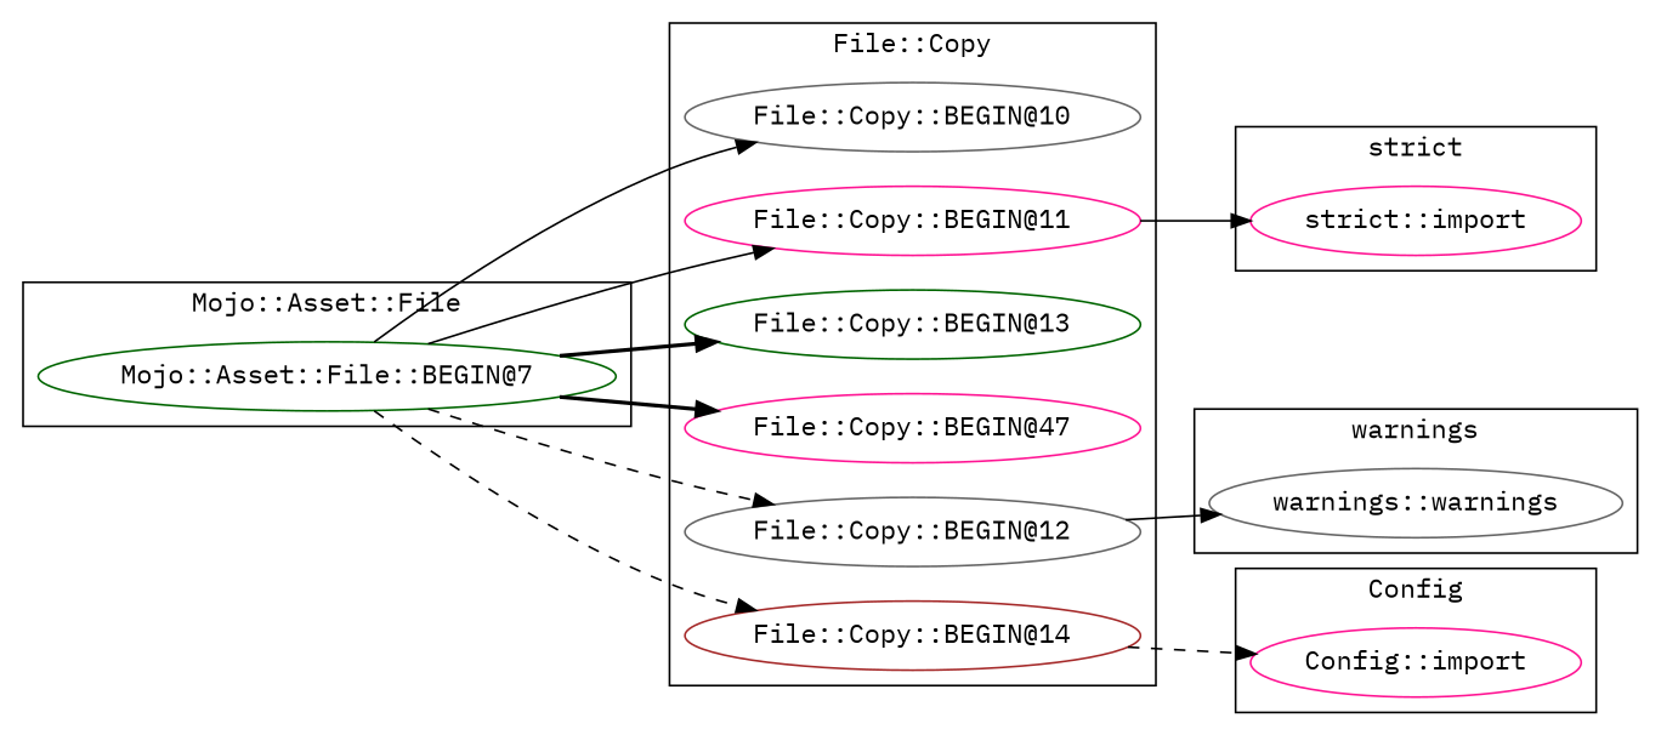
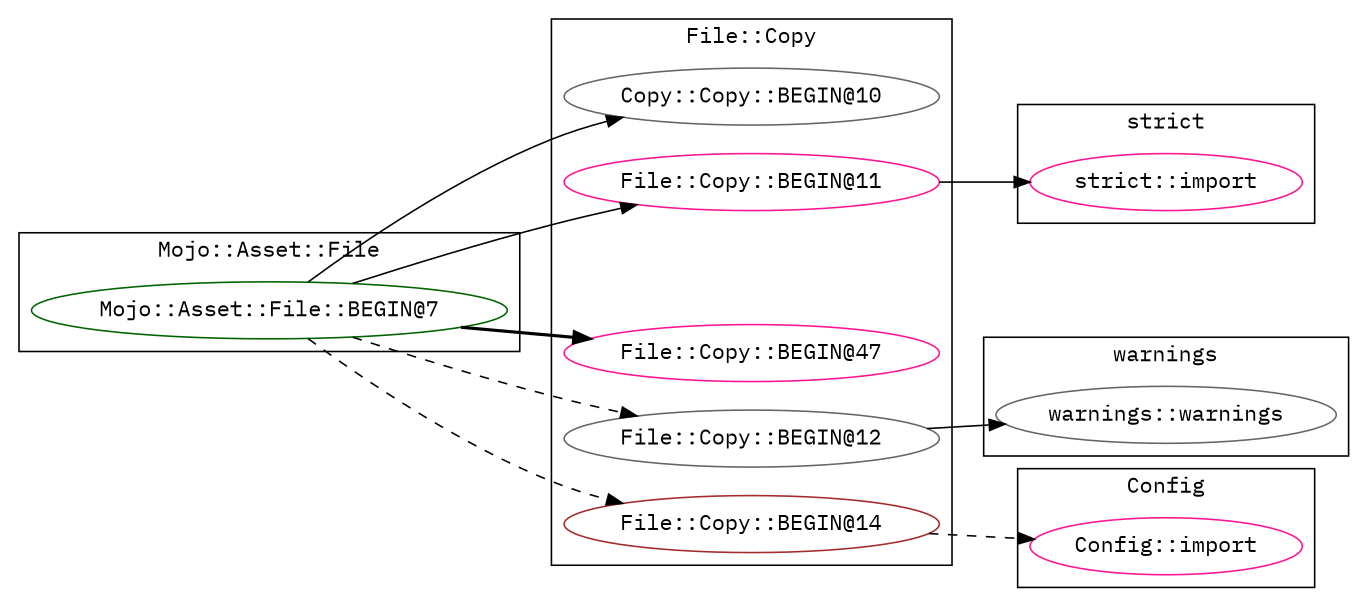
  digraph {
    fontname="IBM Plex Mono"
    rankdir=LR
    node [color=deeppink fontname="IBM Plex Mono"]
    edge [fontname="IBM Plex Mono" style=solid]
    n1 [color=gray40 label="warnings::warnings"]
    "Config::import"
    "strict::import"
-   "File::Copy::BEGIN@10" [color=gray40]
+   "File::Copy::BEGIN@10" [color=gray40 label="Copy::Copy::BEGIN@10"]
    "File::Copy::BEGIN@11"
-   "File::Copy::BEGIN@13" [color=darkgreen]
    "File::Copy::BEGIN@47"
    "File::Copy::BEGIN@12" [color=gray40]
    "File::Copy::BEGIN@14" [color=brown]
    "Mojo::Asset::File::BEGIN@7" [color=darkgreen]
    subgraph cluster_1 {
      label=warnings
      n1
    }
    subgraph cluster_2 {
      label=Config
      "Config::import"
    }
    subgraph cluster_3 {
      label="strict"
      "strict::import"
    }
    subgraph cluster_4 {
      label="File::Copy"
      "File::Copy::BEGIN@10"
      "File::Copy::BEGIN@11"
-     "File::Copy::BEGIN@13"
      "File::Copy::BEGIN@47"
      "File::Copy::BEGIN@12"
      "File::Copy::BEGIN@14"
    }
    subgraph cluster_5 {
      label="Mojo::Asset::File"
      "Mojo::Asset::File::BEGIN@7"
    }
    "File::Copy::BEGIN@11" -> "strict::import"
    "File::Copy::BEGIN@12" -> n1
    "File::Copy::BEGIN@14" -> "Config::import" [style=dashed]
    "Mojo::Asset::File::BEGIN@7" -> "File::Copy::BEGIN@10"
    "Mojo::Asset::File::BEGIN@7" -> "File::Copy::BEGIN@11"
-   "Mojo::Asset::File::BEGIN@7" -> "File::Copy::BEGIN@13" [style=bold]
    "Mojo::Asset::File::BEGIN@7" -> "File::Copy::BEGIN@47" [style=bold]
    "Mojo::Asset::File::BEGIN@7" -> "File::Copy::BEGIN@12" [style=dashed]
    "Mojo::Asset::File::BEGIN@7" -> "File::Copy::BEGIN@14" [style=dashed]
  }
